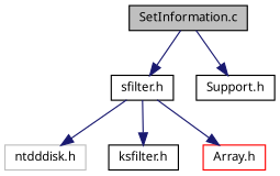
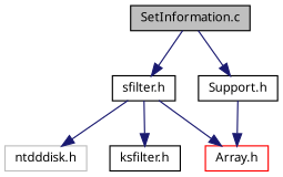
  digraph {
    rankdir=TB
    node [color=black fillcolor=white fontname="FreeSans.ttf" fontsize=10 shape=record style=filled]
    edge [color=midnightblue fontname="FreeSans.ttf" fontsize=10 labelfontname="FreeSans.ttf" labelfontsize=10 style=solid]
    n1 [fillcolor=grey75 fontcolor=black height=0.2 label="SetInformation.c" width=0.4]
    n2 [height=0.2 label="sfilter.h" width=0.4]
    n3 [height=0.2 label="Support.h" width=0.4]
    n4 [color=grey75 height=0.2 label="ntdddisk.h" width=0.4]
    n5 [height=0.2 label="ksfilter.h" width=0.4]
    n6 [color=red height=0.2 label="Array.h" width=0.4]
    n1 -> n2
    n1 -> n3
    n2 -> n4
    n2 -> n5
    n2 -> n6
+   n3 -> n6
  }
